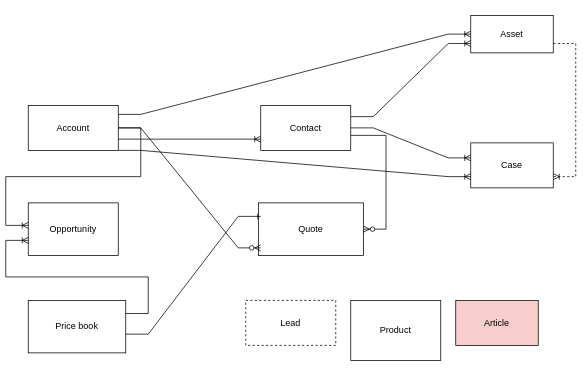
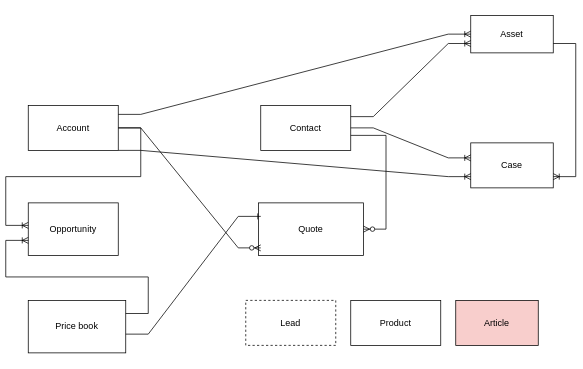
  <mxCell id="0" />
  <mxCell id="1" parent="0" />
  <mxCell id="2" value="&lt;font style=&quot;vertical-align: inherit&quot;&gt;&lt;font style=&quot;vertical-align: inherit&quot;&gt;Lead&lt;/font&gt;&lt;/font&gt;" style="rounded=0;whiteSpace=wrap;html=1;dashed=1;" vertex="1" parent="1"><mxGeometry x="310" y="400" width="120" height="60" as="geometry" /></mxCell>
- <mxCell id="3" value="&lt;font style=&quot;vertical-align: inherit&quot;&gt;&lt;font style=&quot;vertical-align: inherit&quot;&gt;Product&lt;/font&gt;&lt;/font&gt;" style="rounded=0;whiteSpace=wrap;html=1;" vertex="1" parent="1"><mxGeometry x="450" y="400" width="120" height="80" as="geometry" /></mxCell>
+ <mxCell id="3" value="&lt;font style=&quot;vertical-align: inherit&quot;&gt;&lt;font style=&quot;vertical-align: inherit&quot;&gt;Product&lt;/font&gt;&lt;/font&gt;" style="rounded=0;whiteSpace=wrap;html=1;" vertex="1" parent="1"><mxGeometry x="450" y="400" width="120" height="60" as="geometry" /></mxCell>
  <mxCell id="4" value="&lt;font style=&quot;vertical-align: inherit&quot;&gt;&lt;font style=&quot;vertical-align: inherit&quot;&gt;Account&lt;/font&gt;&lt;/font&gt;" style="rounded=0;whiteSpace=wrap;html=1;" vertex="1" parent="1"><mxGeometry x="20" y="140" width="120" height="60" as="geometry" /></mxCell>
  <mxCell id="5" value="&lt;font style=&quot;vertical-align: inherit&quot;&gt;&lt;font style=&quot;vertical-align: inherit&quot;&gt;Contact&lt;/font&gt;&lt;/font&gt;" style="rounded=0;whiteSpace=wrap;html=1;" vertex="1" parent="1"><mxGeometry x="330" y="140" width="120" height="60" as="geometry" /></mxCell>
- <mxCell id="6" value="" style="edgeStyle=entityRelationEdgeStyle;fontSize=12;html=1;endArrow=ERoneToMany;rounded=0;exitX=1;exitY=0.75;exitDx=0;exitDy=0;entryX=0;entryY=0.75;entryDx=0;entryDy=0;" edge="1" parent="1" source="4" target="5"><mxGeometry width="100" height="100" relative="1" as="geometry"><mxPoint x="170" y="220" as="sourcePoint" /><mxPoint x="270" y="120" as="targetPoint" /></mxGeometry></mxCell>
  <mxCell id="7" value="&lt;font style=&quot;vertical-align: inherit&quot;&gt;&lt;font style=&quot;vertical-align: inherit&quot;&gt;Opportunity&lt;/font&gt;&lt;/font&gt;" style="whiteSpace=wrap;html=1;align=center;" vertex="1" parent="1"><mxGeometry x="20" y="270" width="120" height="70" as="geometry" /></mxCell>
  <mxCell id="8" value="" style="edgeStyle=entityRelationEdgeStyle;fontSize=12;html=1;endArrow=ERoneToMany;rounded=0;exitX=1;exitY=0.5;exitDx=0;exitDy=0;" edge="1" parent="1" source="4"><mxGeometry width="100" height="100" relative="1" as="geometry"><mxPoint x="-80" y="400" as="sourcePoint" /><mxPoint x="20" y="300" as="targetPoint" /></mxGeometry></mxCell>
  <mxCell id="9" value="&lt;font style=&quot;vertical-align: inherit&quot;&gt;&lt;font style=&quot;vertical-align: inherit&quot;&gt;Price book&lt;/font&gt;&lt;/font&gt;" style="whiteSpace=wrap;html=1;align=center;" vertex="1" parent="1"><mxGeometry x="20" y="400" width="130" height="70" as="geometry" /></mxCell>
  <mxCell id="10" value="" style="edgeStyle=entityRelationEdgeStyle;fontSize=12;html=1;endArrow=ERoneToMany;rounded=0;exitX=1;exitY=0.25;exitDx=0;exitDy=0;" edge="1" parent="1" source="9"><mxGeometry width="100" height="100" relative="1" as="geometry"><mxPoint x="80" y="400" as="sourcePoint" /><mxPoint x="20" y="320" as="targetPoint" /></mxGeometry></mxCell>
  <mxCell id="11" value="&lt;font style=&quot;vertical-align: inherit&quot;&gt;&lt;font style=&quot;vertical-align: inherit&quot;&gt;Asset&lt;/font&gt;&lt;/font&gt;" style="whiteSpace=wrap;html=1;align=center;" vertex="1" parent="1"><mxGeometry x="610" y="20" width="110" height="50" as="geometry" /></mxCell>
  <mxCell id="12" value="" style="edgeStyle=entityRelationEdgeStyle;fontSize=12;html=1;endArrow=ERoneToMany;rounded=0;exitX=1;exitY=0.25;exitDx=0;exitDy=0;entryX=0;entryY=0.75;entryDx=0;entryDy=0;" edge="1" parent="1" source="5" target="11"><mxGeometry width="100" height="100" relative="1" as="geometry"><mxPoint x="450" y="181.62" as="sourcePoint" /><mxPoint x="608.79" y="180" as="targetPoint" /></mxGeometry></mxCell>
  <mxCell id="13" value="" style="edgeStyle=entityRelationEdgeStyle;fontSize=12;html=1;endArrow=ERoneToMany;rounded=0;entryX=0;entryY=0.5;entryDx=0;entryDy=0;" edge="1" parent="1" target="11"><mxGeometry width="100" height="100" relative="1" as="geometry"><mxPoint x="140" y="152" as="sourcePoint" /><mxPoint x="605.6" y="50.22" as="targetPoint" /></mxGeometry></mxCell>
  <mxCell id="14" value="&lt;font style=&quot;vertical-align: inherit&quot;&gt;&lt;font style=&quot;vertical-align: inherit&quot;&gt;Case&lt;/font&gt;&lt;/font&gt;" style="whiteSpace=wrap;html=1;align=center;" vertex="1" parent="1"><mxGeometry x="610" y="190" width="110" height="60" as="geometry" /></mxCell>
- <mxCell id="15" value="" style="edgeStyle=entityRelationEdgeStyle;fontSize=12;html=1;endArrow=ERoneToMany;rounded=0;exitX=1;exitY=0.75;exitDx=0;exitDy=0;entryX=1;entryY=0.75;entryDx=0;entryDy=0;dashed=1;" edge="1" parent="1" source="11" target="14"><mxGeometry width="100" height="100" relative="1" as="geometry"><mxPoint x="730" y="60" as="sourcePoint" /><mxPoint x="610" y="160" as="targetPoint" /></mxGeometry></mxCell>
+ <mxCell id="15" value="" style="edgeStyle=entityRelationEdgeStyle;fontSize=12;html=1;endArrow=ERoneToMany;rounded=0;exitX=1;exitY=0.75;exitDx=0;exitDy=0;entryX=1;entryY=0.75;entryDx=0;entryDy=0;" edge="1" parent="1" source="11" target="14"><mxGeometry width="100" height="100" relative="1" as="geometry"><mxPoint x="730" y="60" as="sourcePoint" /><mxPoint x="610" y="160" as="targetPoint" /></mxGeometry></mxCell>
  <mxCell id="16" value="" style="edgeStyle=entityRelationEdgeStyle;fontSize=12;html=1;endArrow=ERoneToMany;rounded=0;exitX=1;exitY=1;exitDx=0;exitDy=0;entryX=0;entryY=0.75;entryDx=0;entryDy=0;" edge="1" parent="1" source="4" target="14"><mxGeometry width="100" height="100" relative="1" as="geometry"><mxPoint x="510" y="270" as="sourcePoint" /><mxPoint x="610" y="170" as="targetPoint" /></mxGeometry></mxCell>
  <mxCell id="17" value="" style="edgeStyle=entityRelationEdgeStyle;fontSize=12;html=1;endArrow=ERoneToMany;rounded=0;exitX=1;exitY=0.5;exitDx=0;exitDy=0;" edge="1" parent="1" source="5"><mxGeometry width="100" height="100" relative="1" as="geometry"><mxPoint x="510" y="310" as="sourcePoint" /><mxPoint x="610" y="210" as="targetPoint" /></mxGeometry></mxCell>
  <mxCell id="18" value="&lt;font style=&quot;vertical-align: inherit&quot;&gt;&lt;font style=&quot;vertical-align: inherit&quot;&gt;&lt;font style=&quot;vertical-align: inherit&quot;&gt;&lt;font style=&quot;vertical-align: inherit&quot;&gt;Quote&lt;/font&gt;&lt;/font&gt;&lt;/font&gt;&lt;/font&gt;" style="whiteSpace=wrap;html=1;align=center;" vertex="1" parent="1"><mxGeometry x="327" y="270" width="140" height="70" as="geometry" /></mxCell>
  <mxCell id="19" value="" style="edgeStyle=entityRelationEdgeStyle;fontSize=12;html=1;endArrow=ERone;endFill=1;rounded=0;" edge="1" parent="1"><mxGeometry width="100" height="100" relative="1" as="geometry"><mxPoint x="150" y="445" as="sourcePoint" /><mxPoint x="330" y="288" as="targetPoint" /></mxGeometry></mxCell>
  <mxCell id="20" value="" style="edgeStyle=entityRelationEdgeStyle;fontSize=12;html=1;endArrow=ERzeroToMany;endFill=1;rounded=0;" edge="1" parent="1" source="4"><mxGeometry width="100" height="100" relative="1" as="geometry"><mxPoint x="150" y="160" as="sourcePoint" /><mxPoint x="330" y="330" as="targetPoint" /></mxGeometry></mxCell>
  <mxCell id="21" value="" style="edgeStyle=entityRelationEdgeStyle;fontSize=12;html=1;endArrow=ERzeroToMany;endFill=1;rounded=0;" edge="1" parent="1" target="18"><mxGeometry width="100" height="100" relative="1" as="geometry"><mxPoint x="450" y="180" as="sourcePoint" /><mxPoint x="630" y="350" as="targetPoint" /></mxGeometry></mxCell>
  <mxCell id="22" value="Article" style="whiteSpace=wrap;html=1;align=center;fillColor=#f8cecc;" vertex="1" parent="1"><mxGeometry x="590" y="400" width="110" height="60" as="geometry" /></mxCell>
